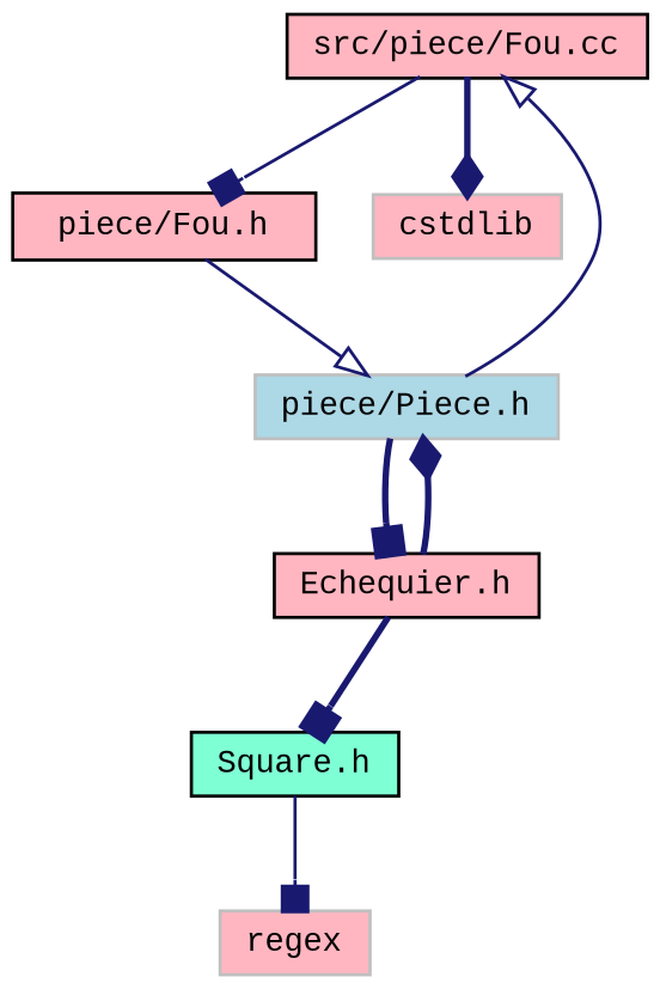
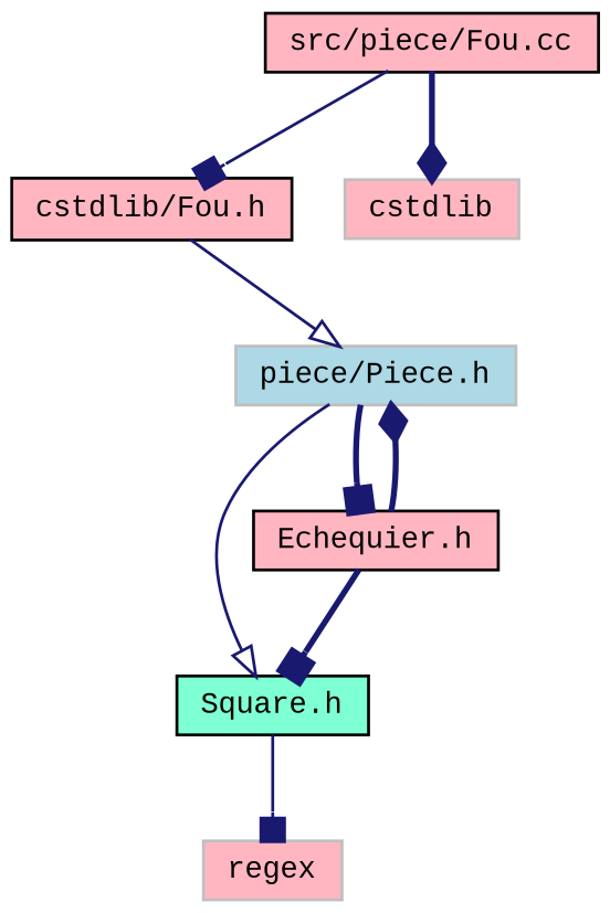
  digraph {
    fontname="Liberation Mono"
    node [color=black fillcolor=lightpink fontname="Liberation Mono" fontsize=10 shape=record style=filled]
    edge [arrowhead=box color=midnightblue fontname="Liberation Mono" fontsize=10 labelfontname=Helvetica labelfontsize=10 style=solid]
    n1 [fontcolor=black height=0.2 label="src/piece/Fou.cc" width=0.4]
-   n2 [height=0.2 label="piece/Fou.h" width=0.4]
+   n2 [height=0.2 label="cstdlib/Fou.h" width=0.4]
    n3 [color=grey75 height=0.2 label=cstdlib width=0.4]
    n4 [color=grey75 fillcolor=lightblue height=0.2 label="piece/Piece.h" width=0.4]
    n5 [fillcolor=aquamarine height=0.2 label="Square.h" width=0.4]
    n6 [height=0.2 label="Echequier.h" width=0.4]
    n7 [color=grey75 height=0.2 label=regex width=0.4]
    n1 -> n2
    n1 -> n3 [arrowhead=diamond style=bold]
    n2 -> n4 [arrowhead=onormal]
-   n4 -> n1 [arrowhead=onormal]
+   n4 -> n5 [arrowhead=onormal]
    n4 -> n6 [style=bold]
    n5 -> n7
    n6 -> n4 [arrowhead=diamond style=bold]
    n6 -> n5 [style=bold]
  }
